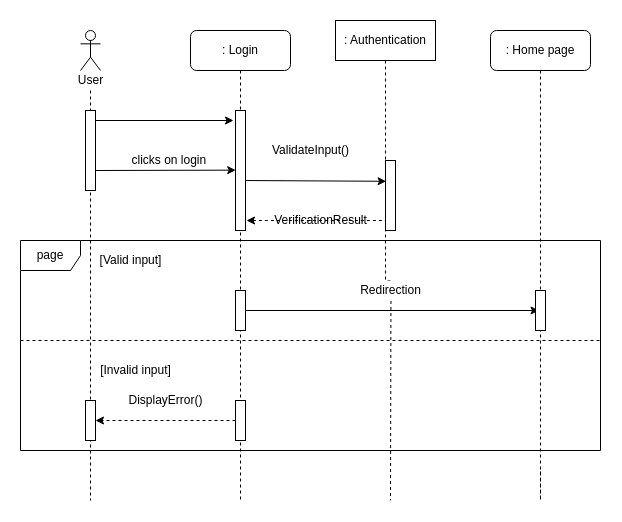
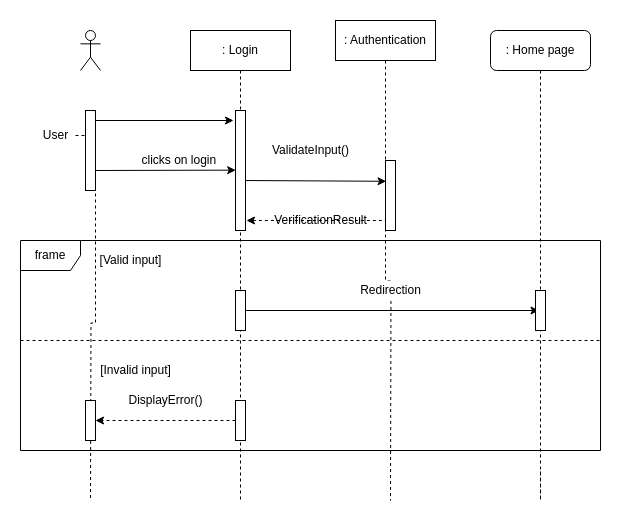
  <mxCell id="0" />
  <mxCell id="1" parent="0" />
  <mxCell id="2" style="edgeStyle=orthogonalEdgeStyle;rounded=0;orthogonalLoop=1;jettySize=auto;html=1;endArrow=none;endFill=0;dashed=1;" parent="1" source="31" edge="1"><mxGeometry relative="1" as="geometry"><mxPoint x="90" y="500" as="targetPoint" /><mxPoint x="89.5" y="-160.5" as="sourcePoint" /><Array as="points" /></mxGeometry></mxCell>
  <mxCell id="3" value="" style="shape=umlActor;verticalLabelPosition=bottom;verticalAlign=top;html=1;outlineConnect=0;" parent="1" vertex="1"><mxGeometry x="80" y="30" width="20" height="40" as="geometry" /></mxCell>
  <mxCell id="4" style="edgeStyle=orthogonalEdgeStyle;rounded=0;orthogonalLoop=1;jettySize=auto;html=1;endArrow=none;endFill=0;dashed=1;" parent="1" source="5" edge="1"><mxGeometry relative="1" as="geometry"><mxPoint x="240" y="500" as="targetPoint" /></mxGeometry></mxCell>
- <mxCell id="5" value=": Login" style="whiteSpace=wrap;html=1;rounded=1;" parent="1" vertex="1"><mxGeometry x="190" y="30" width="100" height="40" as="geometry" /></mxCell>
+ <mxCell id="5" value=": Login" style="rounded=0;whiteSpace=wrap;html=1;" parent="1" vertex="1"><mxGeometry x="190" y="30" width="100" height="40" as="geometry" /></mxCell>
  <mxCell id="6" style="edgeStyle=orthogonalEdgeStyle;rounded=0;orthogonalLoop=1;jettySize=auto;html=1;endArrow=none;endFill=0;dashed=1;" parent="1" source="7" edge="1"><mxGeometry relative="1" as="geometry"><mxPoint x="540" y="470" as="targetPoint" /><Array as="points"><mxPoint x="540" y="500" /><mxPoint x="540" y="500" /></Array></mxGeometry></mxCell>
  <mxCell id="7" value=": Home page" style="whiteSpace=wrap;html=1;rounded=1;" parent="1" vertex="1"><mxGeometry x="490" y="30" width="100" height="40" as="geometry" /></mxCell>
  <mxCell id="8" style="edgeStyle=orthogonalEdgeStyle;rounded=0;orthogonalLoop=1;jettySize=auto;html=1;endArrow=none;endFill=0;dashed=1;" parent="1" source="9" edge="1"><mxGeometry relative="1" as="geometry"><mxPoint x="390" y="500" as="targetPoint" /></mxGeometry></mxCell>
  <mxCell id="9" value=": Authentication" style="rounded=0;whiteSpace=wrap;html=1;" parent="1" vertex="1"><mxGeometry x="335" y="20" width="100" height="40" as="geometry" /></mxCell>
  <mxCell id="10" value="" style="endArrow=classic;html=1;" parent="1" edge="1"><mxGeometry width="50" height="50" relative="1" as="geometry"><mxPoint x="90" y="120" as="sourcePoint" /><mxPoint x="233" y="120" as="targetPoint" /></mxGeometry></mxCell>
  <mxCell id="11" value="" style="endArrow=classic;html=1;entryX=0.02;entryY=0.497;entryDx=0;entryDy=0;entryPerimeter=0;" parent="1" target="21" edge="1"><mxGeometry width="50" height="50" relative="1" as="geometry"><mxPoint x="90" y="170" as="sourcePoint" /><mxPoint x="240" y="170" as="targetPoint" /></mxGeometry></mxCell>
  <mxCell id="12" value="" style="endArrow=none;html=1;startArrow=classic;startFill=1;endFill=0;dashed=1;" parent="1" edge="1"><mxGeometry width="50" height="50" relative="1" as="geometry"><mxPoint x="246" y="220" as="sourcePoint" /><mxPoint x="390" y="220" as="targetPoint" /></mxGeometry></mxCell>
  <mxCell id="13" value="" style="endArrow=classic;html=1;entryX=0.06;entryY=0.297;entryDx=0;entryDy=0;entryPerimeter=0;" parent="1" target="22" edge="1"><mxGeometry width="50" height="50" relative="1" as="geometry"><mxPoint x="240" y="180" as="sourcePoint" /><mxPoint x="390" y="180" as="targetPoint" /></mxGeometry></mxCell>
- <mxCell id="14" value="clicks on login&amp;nbsp;" style="text;html=1;align=center;verticalAlign=middle;resizable=0;points=[];autosize=1;strokeColor=none;" parent="1" vertex="1"><mxGeometry x="125" y="150" width="90" height="20" as="geometry" /></mxCell>
+ <mxCell id="14" value="clicks on login&amp;nbsp;" style="text;html=1;align=center;verticalAlign=middle;resizable=0;points=[];autosize=1;strokeColor=none;" parent="1" vertex="1"><mxGeometry x="135" y="150" width="90" height="20" as="geometry" /></mxCell>
  <mxCell id="15" value="ValidateInput()" style="text;html=1;align=center;verticalAlign=middle;resizable=0;points=[];autosize=1;strokeColor=none;" parent="1" vertex="1"><mxGeometry x="265" y="140" width="90" height="20" as="geometry" /></mxCell>
  <mxCell id="16" value="VerificationResult" style="text;html=1;align=center;verticalAlign=middle;resizable=0;points=[];autosize=1;strokeColor=none;" parent="1" vertex="1"><mxGeometry x="265" y="210" width="110" height="20" as="geometry" /></mxCell>
  <mxCell id="17" value="[Valid input]" style="text;html=1;align=center;verticalAlign=middle;resizable=0;points=[];autosize=1;strokeColor=none;" parent="1" vertex="1"><mxGeometry x="90" y="250" width="80" height="20" as="geometry" /></mxCell>
  <mxCell id="18" value="" style="endArrow=classic;html=1;" parent="1" edge="1"><mxGeometry width="50" height="50" relative="1" as="geometry"><mxPoint x="241.5" y="310" as="sourcePoint" /><mxPoint x="538.5" y="310" as="targetPoint" /></mxGeometry></mxCell>
  <mxCell id="19" value="Redirection" style="text;html=1;align=center;verticalAlign=middle;resizable=0;points=[];autosize=1;fillColor=#ffffff;" parent="1" vertex="1"><mxGeometry x="350" y="280" width="80" height="20" as="geometry" /></mxCell>
  <mxCell id="20" value="" style="html=1;points=[];perimeter=orthogonalPerimeter;fillColor=#ffffff;" parent="1" vertex="1"><mxGeometry x="85" y="110" width="10" height="80" as="geometry" /></mxCell>
  <mxCell id="21" value="" style="html=1;points=[];perimeter=orthogonalPerimeter;fillColor=#ffffff;" parent="1" vertex="1"><mxGeometry x="235" y="110" width="10" height="120" as="geometry" /></mxCell>
  <mxCell id="22" value="" style="html=1;points=[];perimeter=orthogonalPerimeter;fillColor=#ffffff;" parent="1" vertex="1"><mxGeometry x="385" y="160" width="10" height="70" as="geometry" /></mxCell>
  <mxCell id="23" value="" style="html=1;points=[];perimeter=orthogonalPerimeter;fillColor=#ffffff;" parent="1" vertex="1"><mxGeometry x="235" y="290" width="10" height="40" as="geometry" /></mxCell>
  <mxCell id="24" value="" style="html=1;points=[];perimeter=orthogonalPerimeter;fillColor=#ffffff;" parent="1" vertex="1"><mxGeometry x="535" y="290" width="10" height="40" as="geometry" /></mxCell>
  <mxCell id="25" value="[Invalid input]" style="text;html=1;align=center;verticalAlign=middle;resizable=0;points=[];autosize=1;strokeColor=none;" parent="1" vertex="1"><mxGeometry x="90" y="360" width="90" height="20" as="geometry" /></mxCell>
  <mxCell id="26" value="" style="html=1;points=[];perimeter=orthogonalPerimeter;fillColor=#ffffff;" parent="1" vertex="1"><mxGeometry x="85" y="400" width="10" height="40" as="geometry" /></mxCell>
  <mxCell id="27" style="edgeStyle=orthogonalEdgeStyle;rounded=0;orthogonalLoop=1;jettySize=auto;html=1;startArrow=none;startFill=0;endArrow=classic;endFill=1;dashed=1;" parent="1" source="28" edge="1"><mxGeometry relative="1" as="geometry"><mxPoint x="95" y="420" as="targetPoint" /><Array as="points"><mxPoint x="95" y="420" /></Array></mxGeometry></mxCell>
  <mxCell id="28" value="" style="html=1;points=[];perimeter=orthogonalPerimeter;fillColor=#ffffff;" parent="1" vertex="1"><mxGeometry x="235" y="400" width="10" height="40" as="geometry" /></mxCell>
  <mxCell id="29" value="DisplayError()" style="text;html=1;align=center;verticalAlign=middle;resizable=0;points=[];autosize=1;strokeColor=none;" parent="1" vertex="1"><mxGeometry x="120" y="390" width="90" height="20" as="geometry" /></mxCell>
  <mxCell id="30" value="" style="endArrow=open;endFill=1;endSize=12;html=1;" parent="1" edge="1"><mxGeometry width="160" relative="1" as="geometry"><mxPoint x="360" y="359.5" as="sourcePoint" /><mxPoint x="360" y="359.5" as="targetPoint" /></mxGeometry></mxCell>
- <mxCell id="31" value="User" style="text;html=1;align=center;verticalAlign=middle;resizable=0;points=[];autosize=1;strokeColor=none;" parent="1" vertex="1"><mxGeometry x="70" y="70" width="40" height="20" as="geometry" /></mxCell>
+ <mxCell id="31" value="User" style="text;html=1;align=center;verticalAlign=middle;resizable=0;points=[];autosize=1;strokeColor=none;" parent="1" vertex="1"><mxGeometry x="35" y="125" width="40" height="20" as="geometry" /></mxCell>
  <mxCell id="32" value="" style="endArrow=none;html=1;endFill=0;dashed=1;" edge="1" parent="1"><mxGeometry width="50" height="50" relative="1" as="geometry"><mxPoint x="20" y="340" as="sourcePoint" /><mxPoint x="600" y="340" as="targetPoint" /></mxGeometry></mxCell>
- <mxCell id="33" value="page" style="shape=umlFrame;whiteSpace=wrap;html=1;" vertex="1" parent="1"><mxGeometry x="20" y="240" width="580" height="210" as="geometry" /></mxCell>
+ <mxCell id="33" value="frame" style="shape=umlFrame;whiteSpace=wrap;html=1;" vertex="1" parent="1"><mxGeometry x="20" y="240" width="580" height="210" as="geometry" /></mxCell>
